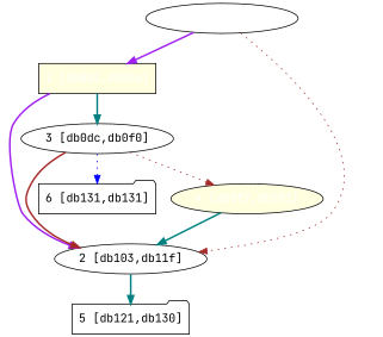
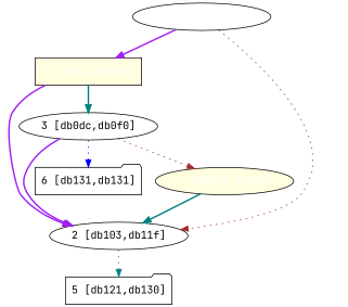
  digraph {
    fontname="JetBrains Mono"
    node [fillcolor=white fontcolor="#000000" fontname="JetBrains Mono" shape=ellipse style=filled]
    edge [color=brown fontname="JetBrains Mono" style=bold]
    n1 [fontcolor="#ffffff" label="0 [db030,db0b0]"]
    n2 [fillcolor=lightyellow fontcolor="#ffffff" label="1 [db0b2,db0da]" shape=box]
    n3 [label="2 [db103,db11f]"]
    n4 [label="3 [db0dc,db0f0]"]
    n5 [label="5 [db121,db130]" shape=folder]
    n6 [label="6 [db131,db131]" shape=folder]
    n7 [fillcolor=lightyellow fontcolor="#ffffff" label="4 [db0f2,db101]"]
    n1 -> n2 [color=purple]
    n1 -> n3 [style=dotted]
    n2 -> n3 [color=purple]
    n2 -> n4 [color=teal]
-   n3 -> n5 [color=teal]
-   n4 -> n3
+   n3 -> n5 [color=teal style=dotted]
+   n4 -> n3 [color=purple]
    n4 -> n6 [color=blue style=dotted]
    n4 -> n7 [style=dotted]
    n7 -> n3 [color=teal]
  }
